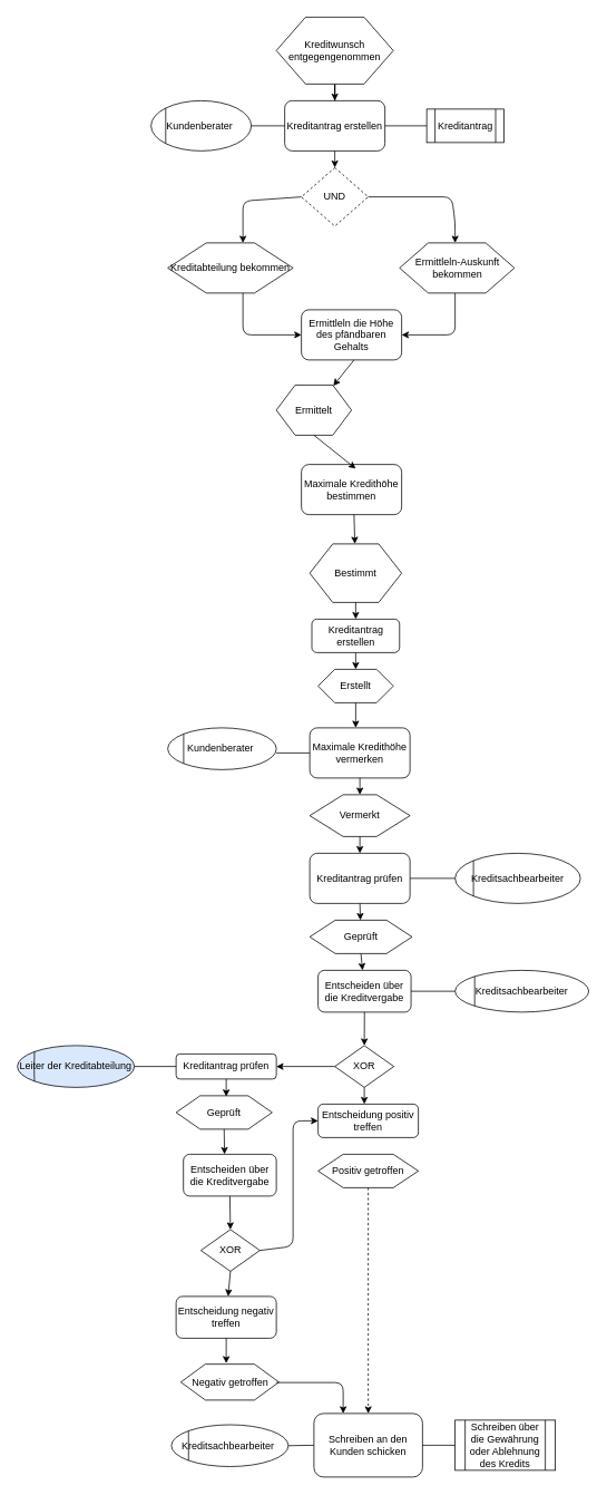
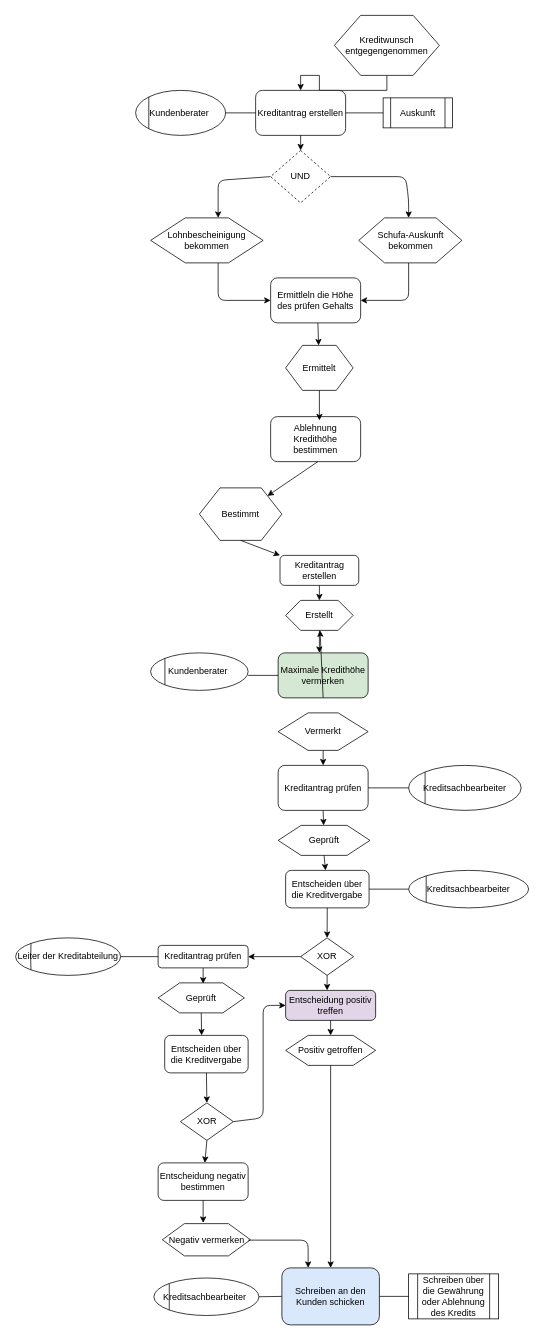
  <mxCell id="0" />
  <mxCell id="1" parent="0" />
  <mxCell id="2" value="" style="edgeStyle=orthogonalEdgeStyle;rounded=0;orthogonalLoop=1;jettySize=auto;html=1;" edge="1" parent="1" source="3" target="4"><mxGeometry relative="1" as="geometry" /></mxCell>
- <mxCell id="3" value="Kreditwunsch entgegengenommen" style="shape=hexagon;perimeter=hexagonPerimeter2;whiteSpace=wrap;html=1;" vertex="1" parent="1"><mxGeometry x="330" y="20" width="140" height="80" as="geometry" /></mxCell>
+ <mxCell id="3" value="Kreditwunsch entgegengenommen" style="shape=hexagon;perimeter=hexagonPerimeter2;whiteSpace=wrap;html=1;" vertex="1" parent="1"><mxGeometry x="445" y="20" width="140" height="80" as="geometry" /></mxCell>
  <mxCell id="4" value="Kreditantrag erstellen" style="rounded=1;whiteSpace=wrap;html=1;" vertex="1" parent="1"><mxGeometry x="340" y="120" width="120" height="60" as="geometry" /></mxCell>
  <mxCell id="5" value="UND" style="rhombus;whiteSpace=wrap;html=1;dashed=1;" vertex="1" parent="1"><mxGeometry x="360" y="200" width="80" height="70" as="geometry" /></mxCell>
  <mxCell id="6" value="" style="endArrow=classic;html=1;exitX=0.5;exitY=1;exitDx=0;exitDy=0;" edge="1" parent="1" source="4" target="5"><mxGeometry width="50" height="50" relative="1" as="geometry"><mxPoint x="410" y="190" as="sourcePoint" /><mxPoint x="490" y="280" as="targetPoint" /></mxGeometry></mxCell>
  <mxCell id="7" value="" style="endArrow=classic;html=1;exitX=1;exitY=0.5;exitDx=0;exitDy=0;entryX=0.5;entryY=0;entryDx=0;entryDy=0;" edge="1" parent="1" source="5"><mxGeometry width="50" height="50" relative="1" as="geometry"><mxPoint x="440" y="330" as="sourcePoint" /><mxPoint x="544" y="290" as="targetPoint" /><Array as="points"><mxPoint x="540" y="235" /><mxPoint x="544" y="265" /></Array></mxGeometry></mxCell>
- <mxCell id="8" value="Ermittleln die Höhe des pfändbaren Gehalts" style="rounded=1;whiteSpace=wrap;html=1;" vertex="1" parent="1"><mxGeometry x="360" y="370" width="120" height="60" as="geometry" /></mxCell>
+ <mxCell id="8" value="Ermittleln die Höhe des prüfen Gehalts" style="rounded=1;whiteSpace=wrap;html=1;" vertex="1" parent="1"><mxGeometry x="360" y="370" width="120" height="60" as="geometry" /></mxCell>
  <mxCell id="9" value="" style="endArrow=classic;html=1;exitX=0.5;exitY=1;exitDx=0;exitDy=0;entryX=1;entryY=0.5;entryDx=0;entryDy=0;" edge="1" parent="1" target="8"><mxGeometry width="50" height="50" relative="1" as="geometry"><mxPoint x="544" y="350" as="sourcePoint" /><mxPoint x="490" y="280" as="targetPoint" /><Array as="points"><mxPoint x="544" y="400" /></Array></mxGeometry></mxCell>
  <mxCell id="10" value="" style="endArrow=classic;html=1;exitX=0.5;exitY=1;exitDx=0;exitDy=0;entryX=0;entryY=0.5;entryDx=0;entryDy=0;" edge="1" parent="1" target="8"><mxGeometry width="50" height="50" relative="1" as="geometry"><mxPoint x="290" y="350" as="sourcePoint" /><mxPoint x="490" y="280" as="targetPoint" /><Array as="points"><mxPoint x="290" y="400" /></Array></mxGeometry></mxCell>
- <mxCell id="11" value="Maximale Kredithöhe bestimmen" style="rounded=1;whiteSpace=wrap;html=1;" vertex="1" parent="1"><mxGeometry x="360" y="555" width="120" height="60" as="geometry" /></mxCell>
- <mxCell id="12" value="Ermittelt" style="shape=hexagon;perimeter=hexagonPerimeter2;whiteSpace=wrap;html=1;size=0.25;" vertex="1" parent="1"><mxGeometry x="330" y="460" width="90" height="60" as="geometry" /></mxCell>
+ <mxCell id="11" value="Ablehnung Kredithöhe bestimmen" style="rounded=1;whiteSpace=wrap;html=1;" vertex="1" parent="1"><mxGeometry x="360" y="555" width="120" height="60" as="geometry" /></mxCell>
+ <mxCell id="12" value="Ermittelt" style="shape=hexagon;perimeter=hexagonPerimeter2;whiteSpace=wrap;html=1;size=0.25;" vertex="1" parent="1"><mxGeometry x="380" y="460" width="90" height="60" as="geometry" /></mxCell>
  <mxCell id="13" value="" style="endArrow=classic;html=1;" edge="1" parent="1" target="12"><mxGeometry width="50" height="50" relative="1" as="geometry"><mxPoint x="423" y="430" as="sourcePoint" /><mxPoint x="330" y="470" as="targetPoint" /></mxGeometry></mxCell>
  <mxCell id="14" value="" style="endArrow=classic;html=1;exitX=0.5;exitY=1;exitDx=0;exitDy=0;entryX=0.542;entryY=0.083;entryDx=0;entryDy=0;entryPerimeter=0;" edge="1" parent="1" source="12" target="11"><mxGeometry width="50" height="50" relative="1" as="geometry"><mxPoint x="440" y="520" as="sourcePoint" /><mxPoint x="425" y="550" as="targetPoint" /></mxGeometry></mxCell>
- <mxCell id="15" value="Bestimmt" style="shape=hexagon;perimeter=hexagonPerimeter2;whiteSpace=wrap;html=1;size=0.25;" vertex="1" parent="1"><mxGeometry x="370" y="650" width="110" height="70" as="geometry" /></mxCell>
+ <mxCell id="15" value="Bestimmt" style="shape=hexagon;perimeter=hexagonPerimeter2;whiteSpace=wrap;html=1;size=0.25;" vertex="1" parent="1"><mxGeometry x="265" y="650" width="110" height="70" as="geometry" /></mxCell>
  <mxCell id="16" value="" style="endArrow=classic;html=1;" edge="1" parent="1" target="15"><mxGeometry width="50" height="50" relative="1" as="geometry"><mxPoint x="423" y="615" as="sourcePoint" /><mxPoint x="490" y="630" as="targetPoint" /></mxGeometry></mxCell>
  <mxCell id="17" value="Kreditantrag erstellen" style="rounded=1;whiteSpace=wrap;html=1;" vertex="1" parent="1"><mxGeometry x="372.5" y="740" width="105" height="40" as="geometry" /></mxCell>
  <mxCell id="18" value="Erstellt" style="shape=hexagon;perimeter=hexagonPerimeter2;whiteSpace=wrap;html=1;size=0.222;" vertex="1" parent="1"><mxGeometry x="380" y="800" width="90" height="40" as="geometry" /></mxCell>
  <mxCell id="19" value="" style="endArrow=classic;html=1;exitX=0.5;exitY=1;exitDx=0;exitDy=0;" edge="1" parent="1" source="15" target="17"><mxGeometry width="50" height="50" relative="1" as="geometry"><mxPoint x="430" y="850" as="sourcePoint" /><mxPoint x="480" y="800" as="targetPoint" /></mxGeometry></mxCell>
  <mxCell id="20" value="" style="endArrow=classic;html=1;exitX=0.5;exitY=1;exitDx=0;exitDy=0;" edge="1" parent="1" source="17" target="18"><mxGeometry width="50" height="50" relative="1" as="geometry"><mxPoint x="430" y="850" as="sourcePoint" /><mxPoint x="480" y="800" as="targetPoint" /></mxGeometry></mxCell>
- <mxCell id="21" value="Maximale Kredithöhe vermerken" style="rounded=1;whiteSpace=wrap;html=1;" vertex="1" parent="1"><mxGeometry x="370" y="870" width="120" height="60" as="geometry" /></mxCell>
+ <mxCell id="21" value="Maximale Kredithöhe vermerken" style="rounded=1;whiteSpace=wrap;html=1;fillColor=#d5e8d4;" vertex="1" parent="1"><mxGeometry x="370" y="870" width="120" height="60" as="geometry" /></mxCell>
  <mxCell id="22" value="Vermerkt" style="shape=hexagon;perimeter=hexagonPerimeter2;whiteSpace=wrap;html=1;size=0.333;" vertex="1" parent="1"><mxGeometry x="370" y="950" width="120" height="50" as="geometry" /></mxCell>
  <mxCell id="23" value="" style="endArrow=classic;html=1;exitX=0.5;exitY=1;exitDx=0;exitDy=0;" edge="1" parent="1" source="18"><mxGeometry width="50" height="50" relative="1" as="geometry"><mxPoint x="440" y="900" as="sourcePoint" /><mxPoint x="425" y="870" as="targetPoint" /></mxGeometry></mxCell>
- <mxCell id="24" value="" style="endArrow=classic;html=1;exitX=0.5;exitY=1;exitDx=0;exitDy=0;entryX=0.5;entryY=0;entryDx=0;entryDy=0;" edge="1" parent="1" source="21" target="22"><mxGeometry width="50" height="50" relative="1" as="geometry"><mxPoint x="440" y="900" as="sourcePoint" /><mxPoint x="490" y="850" as="targetPoint" /></mxGeometry></mxCell>
+ <mxCell id="24" value="" style="endArrow=classic;html=1;exitX=0.5;exitY=1;exitDx=0;exitDy=0;" edge="1" parent="1" source="21" target="18"><mxGeometry width="50" height="50" relative="1" as="geometry"><mxPoint x="440" y="900" as="sourcePoint" /><mxPoint x="490" y="850" as="targetPoint" /></mxGeometry></mxCell>
  <mxCell id="25" value="Kreditantrag prüfen" style="rounded=1;whiteSpace=wrap;html=1;" vertex="1" parent="1"><mxGeometry x="370" y="1020" width="120" height="60" as="geometry" /></mxCell>
  <mxCell id="26" value="" style="endArrow=classic;html=1;entryX=0.5;entryY=0;entryDx=0;entryDy=0;" edge="1" parent="1" source="22" target="25"><mxGeometry width="50" height="50" relative="1" as="geometry"><mxPoint x="450" y="1130" as="sourcePoint" /><mxPoint x="500" y="1080" as="targetPoint" /></mxGeometry></mxCell>
  <mxCell id="27" value="Geprüft" style="shape=hexagon;perimeter=hexagonPerimeter2;whiteSpace=wrap;html=1;" vertex="1" parent="1"><mxGeometry x="370" y="1100" width="122.5" height="40" as="geometry" /></mxCell>
  <mxCell id="28" value="" style="endArrow=classic;html=1;exitX=0.5;exitY=1;exitDx=0;exitDy=0;" edge="1" parent="1" source="25" target="27"><mxGeometry width="50" height="50" relative="1" as="geometry"><mxPoint x="400" y="1140" as="sourcePoint" /><mxPoint x="450" y="1090" as="targetPoint" /></mxGeometry></mxCell>
  <mxCell id="29" value="" style="endArrow=classic;html=1;exitX=0.5;exitY=1;exitDx=0;exitDy=0;" edge="1" parent="1" source="27" target="30"><mxGeometry width="50" height="50" relative="1" as="geometry"><mxPoint x="400" y="1140" as="sourcePoint" /><mxPoint x="431" y="1170" as="targetPoint" /></mxGeometry></mxCell>
  <mxCell id="30" value="Entscheiden über die Kreditvergabe" style="rounded=1;whiteSpace=wrap;html=1;" vertex="1" parent="1"><mxGeometry x="380" y="1160" width="111.25" height="50" as="geometry" /></mxCell>
  <mxCell id="31" value="" style="endArrow=classic;html=1;entryX=0.5;entryY=0;entryDx=0;entryDy=0;" edge="1" parent="1" source="30" target="32"><mxGeometry width="50" height="50" relative="1" as="geometry"><mxPoint x="420" y="1210" as="sourcePoint" /><mxPoint x="460" y="1240" as="targetPoint" /></mxGeometry></mxCell>
  <mxCell id="32" value="XOR" style="rhombus;whiteSpace=wrap;html=1;" vertex="1" parent="1"><mxGeometry x="400" y="1250" width="70.63" height="50" as="geometry" /></mxCell>
  <mxCell id="33" value="" style="endArrow=classic;html=1;rounded=0;exitX=0.5;exitY=1;exitDx=0;exitDy=0;" edge="1" parent="1" source="32"><mxGeometry width="50" height="50" relative="1" as="geometry"><mxPoint x="440" y="1320" as="sourcePoint" /><mxPoint x="435.313" y="1320" as="targetPoint" /><Array as="points" /></mxGeometry></mxCell>
- <mxCell id="34" value="Entscheidung positiv treffen" style="rounded=1;whiteSpace=wrap;html=1;" vertex="1" parent="1"><mxGeometry x="380" y="1320" width="120" height="40" as="geometry" /></mxCell>
+ <mxCell id="34" value="Entscheidung positiv treffen" style="rounded=1;whiteSpace=wrap;html=1;fillColor=#e1d5e7;" vertex="1" parent="1"><mxGeometry x="380" y="1320" width="120" height="40" as="geometry" /></mxCell>
  <mxCell id="35" value="Positiv getroffen" style="shape=hexagon;perimeter=hexagonPerimeter2;whiteSpace=wrap;html=1;" vertex="1" parent="1"><mxGeometry x="380" y="1380" width="120" height="40" as="geometry" /></mxCell>
- <mxCell id="37" value="Schreiben an den Kunden schicken" style="rounded=1;whiteSpace=wrap;html=1;" vertex="1" parent="1"><mxGeometry x="375" y="1690" width="130" height="76" as="geometry" /></mxCell>
- <mxCell id="38" value="" style="endArrow=classic;html=1;entryX=0.5;entryY=0;entryDx=0;entryDy=0;dashed=1;" edge="1" parent="1" source="35" target="37"><mxGeometry width="50" height="50" relative="1" as="geometry"><mxPoint x="420" y="1580" as="sourcePoint" /><mxPoint x="470" y="1530" as="targetPoint" /></mxGeometry></mxCell>
+ <mxCell id="36" value="" style="endArrow=classic;html=1;exitX=0.5;exitY=1;exitDx=0;exitDy=0;" edge="1" parent="1" source="34" target="35"><mxGeometry width="50" height="50" relative="1" as="geometry"><mxPoint x="435" y="1370" as="sourcePoint" /><mxPoint x="470" y="1280" as="targetPoint" /></mxGeometry></mxCell>
+ <mxCell id="37" value="Schreiben an den Kunden schicken" style="rounded=1;whiteSpace=wrap;html=1;fillColor=#dae8fc;" vertex="1" parent="1"><mxGeometry x="375" y="1690" width="130" height="76" as="geometry" /></mxCell>
+ <mxCell id="38" value="" style="endArrow=classic;html=1;entryX=0.5;entryY=0;entryDx=0;entryDy=0;" edge="1" parent="1" source="35" target="37"><mxGeometry width="50" height="50" relative="1" as="geometry"><mxPoint x="420" y="1580" as="sourcePoint" /><mxPoint x="470" y="1530" as="targetPoint" /></mxGeometry></mxCell>
  <mxCell id="39" value="" style="endArrow=classic;html=1;exitX=0;exitY=0.5;exitDx=0;exitDy=0;entryX=0.5;entryY=0;entryDx=0;entryDy=0;" edge="1" parent="1" source="5"><mxGeometry width="50" height="50" relative="1" as="geometry"><mxPoint x="400" y="220" as="sourcePoint" /><mxPoint x="290" y="290" as="targetPoint" /><Array as="points"><mxPoint x="290" y="240" /></Array></mxGeometry></mxCell>
  <mxCell id="40" value="Schreiben über die Gewährung oder Ablehnung des Kredits" style="shape=process;whiteSpace=wrap;html=1;backgroundOutline=1;" vertex="1" parent="1"><mxGeometry x="544" y="1698" width="120" height="60" as="geometry" /></mxCell>
- <mxCell id="41" value="Kreditantrag" style="shape=process;whiteSpace=wrap;html=1;backgroundOutline=1;size=0.108;" vertex="1" parent="1"><mxGeometry x="510" y="130" width="92.5" height="40" as="geometry" /></mxCell>
+ <mxCell id="41" value="Auskunft" style="shape=process;whiteSpace=wrap;html=1;backgroundOutline=1;size=0.108;" vertex="1" parent="1"><mxGeometry x="510" y="130" width="92.5" height="40" as="geometry" /></mxCell>
  <mxCell id="42" value="" style="endArrow=none;html=1;exitX=1;exitY=0.5;exitDx=0;exitDy=0;" edge="1" parent="1" source="4"><mxGeometry width="50" height="50" relative="1" as="geometry"><mxPoint x="510" y="250" as="sourcePoint" /><mxPoint x="510" y="150" as="targetPoint" /><Array as="points" /></mxGeometry></mxCell>
- <mxCell id="43" value="Kreditabteilung bekommen" style="shape=hexagon;perimeter=hexagonPerimeter2;whiteSpace=wrap;html=1;size=0.308;" vertex="1" parent="1"><mxGeometry x="200" y="290" width="150" height="60" as="geometry" /></mxCell>
- <mxCell id="44" value="Ermittleln-Auskunft bekommen" style="shape=hexagon;perimeter=hexagonPerimeter2;whiteSpace=wrap;html=1;" vertex="1" parent="1"><mxGeometry x="477.5" y="290" width="137.5" height="60" as="geometry" /></mxCell>
+ <mxCell id="43" value="Lohnbescheinigung bekommen" style="shape=hexagon;perimeter=hexagonPerimeter2;whiteSpace=wrap;html=1;size=0.308;" vertex="1" parent="1"><mxGeometry x="200" y="290" width="150" height="60" as="geometry" /></mxCell>
+ <mxCell id="44" value="Schufa-Auskunft bekommen" style="shape=hexagon;perimeter=hexagonPerimeter2;whiteSpace=wrap;html=1;" vertex="1" parent="1"><mxGeometry x="477.5" y="290" width="137.5" height="60" as="geometry" /></mxCell>
  <mxCell id="45" value="Kundenberater&amp;nbsp;" style="ellipse;whiteSpace=wrap;html=1;shadow=0;" vertex="1" parent="1"><mxGeometry x="180" y="120" width="120" height="60" as="geometry" /></mxCell>
  <mxCell id="46" value="" style="endArrow=none;html=1;exitX=1;exitY=0.5;exitDx=0;exitDy=0;" edge="1" parent="1" source="45" target="4"><mxGeometry width="50" height="50" relative="1" as="geometry"><mxPoint x="350" y="230" as="sourcePoint" /><mxPoint x="400" y="180" as="targetPoint" /></mxGeometry></mxCell>
  <mxCell id="47" value="" style="endArrow=none;html=1;entryX=0;entryY=0;entryDx=0;entryDy=0;exitX=0;exitY=1;exitDx=0;exitDy=0;" edge="1" parent="1" source="45" target="45"><mxGeometry width="50" height="50" relative="1" as="geometry"><mxPoint x="220" y="190" as="sourcePoint" /><mxPoint x="400" y="180" as="targetPoint" /><Array as="points" /></mxGeometry></mxCell>
  <mxCell id="48" value="Kundenberater&amp;nbsp;" style="ellipse;whiteSpace=wrap;html=1;shadow=0;" vertex="1" parent="1"><mxGeometry x="200" y="870" width="130" height="50" as="geometry" /></mxCell>
  <mxCell id="49" value="" style="endArrow=none;html=1;exitX=0;exitY=1;exitDx=0;exitDy=0;entryX=0;entryY=0;entryDx=0;entryDy=0;" edge="1" parent="1" source="48" target="48"><mxGeometry width="50" height="50" relative="1" as="geometry"><mxPoint x="330" y="840" as="sourcePoint" /><mxPoint x="380" y="790" as="targetPoint" /></mxGeometry></mxCell>
  <mxCell id="50" value="" style="endArrow=none;html=1;entryX=0;entryY=0.5;entryDx=0;entryDy=0;" edge="1" parent="1" target="21"><mxGeometry width="50" height="50" relative="1" as="geometry"><mxPoint x="330" y="900" as="sourcePoint" /><mxPoint x="380" y="790" as="targetPoint" /></mxGeometry></mxCell>
  <mxCell id="51" value="Kreditsachbearbeiter" style="ellipse;whiteSpace=wrap;html=1;shadow=0;" vertex="1" parent="1"><mxGeometry x="544" y="1020" width="150" height="60" as="geometry" /></mxCell>
  <mxCell id="52" value="" style="endArrow=none;html=1;entryX=0;entryY=0.5;entryDx=0;entryDy=0;" edge="1" parent="1" source="25" target="51"><mxGeometry width="50" height="50" relative="1" as="geometry"><mxPoint x="350" y="1150" as="sourcePoint" /><mxPoint x="400" y="1100" as="targetPoint" /></mxGeometry></mxCell>
  <mxCell id="53" value="" style="endArrow=none;html=1;exitX=0;exitY=1;exitDx=0;exitDy=0;entryX=0;entryY=0;entryDx=0;entryDy=0;" edge="1" parent="1" source="51" target="51"><mxGeometry width="50" height="50" relative="1" as="geometry"><mxPoint x="540" y="1090" as="sourcePoint" /><mxPoint x="540" y="1060" as="targetPoint" /><Array as="points" /></mxGeometry></mxCell>
  <mxCell id="54" value="Kreditsachbearbeiter" style="ellipse;whiteSpace=wrap;html=1;shadow=0;" vertex="1" parent="1"><mxGeometry x="544" y="1160" width="160" height="50" as="geometry" /></mxCell>
  <mxCell id="55" value="" style="endArrow=none;html=1;exitX=1;exitY=0.5;exitDx=0;exitDy=0;entryX=0;entryY=0.5;entryDx=0;entryDy=0;" edge="1" parent="1" source="30" target="54"><mxGeometry width="50" height="50" relative="1" as="geometry"><mxPoint x="350" y="1150" as="sourcePoint" /><mxPoint x="400" y="1100" as="targetPoint" /></mxGeometry></mxCell>
  <mxCell id="56" value="" style="endArrow=none;html=1;exitX=0;exitY=1;exitDx=0;exitDy=0;entryX=0;entryY=0;entryDx=0;entryDy=0;" edge="1" parent="1" source="54" target="54"><mxGeometry width="50" height="50" relative="1" as="geometry"><mxPoint x="350" y="1150" as="sourcePoint" /><mxPoint x="567" y="1170" as="targetPoint" /></mxGeometry></mxCell>
  <mxCell id="57" value="Kreditsachbearbeiter&amp;nbsp;" style="ellipse;whiteSpace=wrap;html=1;shadow=0;" vertex="1" parent="1"><mxGeometry x="204.37" y="1703.5" width="140" height="50" as="geometry" /></mxCell>
  <mxCell id="58" value="" style="endArrow=none;html=1;exitX=1;exitY=0.5;exitDx=0;exitDy=0;entryX=0;entryY=0.5;entryDx=0;entryDy=0;" edge="1" parent="1" source="57" target="37"><mxGeometry width="50" height="50" relative="1" as="geometry"><mxPoint x="360" y="1470" as="sourcePoint" /><mxPoint x="410" y="1420" as="targetPoint" /></mxGeometry></mxCell>
  <mxCell id="59" value="" style="endArrow=none;html=1;exitX=0;exitY=1;exitDx=0;exitDy=0;entryX=0;entryY=0;entryDx=0;entryDy=0;" edge="1" parent="1" source="57" target="57"><mxGeometry width="50" height="50" relative="1" as="geometry"><mxPoint x="360" y="1470" as="sourcePoint" /><mxPoint x="410" y="1420" as="targetPoint" /></mxGeometry></mxCell>
  <mxCell id="60" value="Kreditantrag prüfen" style="rounded=1;whiteSpace=wrap;html=1;" vertex="1" parent="1"><mxGeometry x="210" y="1260" width="120" height="30" as="geometry" /></mxCell>
  <mxCell id="61" value="" style="endArrow=none;html=1;entryX=0;entryY=0.5;entryDx=0;entryDy=0;" edge="1" parent="1" target="60"><mxGeometry width="50" height="50" relative="1" as="geometry"><mxPoint x="150" y="1275" as="sourcePoint" /><mxPoint x="200" y="1270" as="targetPoint" /></mxGeometry></mxCell>
  <mxCell id="62" value="" style="endArrow=classic;html=1;exitX=0;exitY=0.5;exitDx=0;exitDy=0;" edge="1" parent="1" source="32"><mxGeometry width="50" height="50" relative="1" as="geometry"><mxPoint x="370" y="1270" as="sourcePoint" /><mxPoint x="330" y="1275" as="targetPoint" /></mxGeometry></mxCell>
- <mxCell id="63" value="Leiter der Kreditabteilung" style="ellipse;whiteSpace=wrap;html=1;shadow=0;fillColor=#dae8fc;" vertex="1" parent="1"><mxGeometry x="20" y="1250" width="140" height="50" as="geometry" /></mxCell>
+ <mxCell id="63" value="Leiter der Kreditabteilung" style="ellipse;whiteSpace=wrap;html=1;shadow=0;" vertex="1" parent="1"><mxGeometry x="20" y="1250" width="140" height="50" as="geometry" /></mxCell>
  <mxCell id="64" value="" style="endArrow=none;html=1;entryX=0;entryY=0;entryDx=0;entryDy=0;exitX=0;exitY=1;exitDx=0;exitDy=0;" edge="1" parent="1" source="63" target="63"><mxGeometry width="50" height="50" relative="1" as="geometry"><mxPoint x="320" y="1270" as="sourcePoint" /><mxPoint x="370" y="1220" as="targetPoint" /><Array as="points"><mxPoint x="40" y="1280" /></Array></mxGeometry></mxCell>
  <mxCell id="65" value="" style="endArrow=classic;html=1;exitX=0.5;exitY=1;exitDx=0;exitDy=0;" edge="1" parent="1" source="60"><mxGeometry width="50" height="50" relative="1" as="geometry"><mxPoint x="320" y="1270" as="sourcePoint" /><mxPoint x="270" y="1311" as="targetPoint" /></mxGeometry></mxCell>
  <mxCell id="66" value="Geprüft" style="shape=hexagon;perimeter=hexagonPerimeter2;whiteSpace=wrap;html=1;shadow=0;size=0.25;" vertex="1" parent="1"><mxGeometry x="210" y="1310" width="115" height="40" as="geometry" /></mxCell>
  <mxCell id="67" value="" style="endArrow=classic;html=1;exitX=0.5;exitY=1;exitDx=0;exitDy=0;" edge="1" parent="1" source="66"><mxGeometry width="50" height="50" relative="1" as="geometry"><mxPoint x="320" y="1270" as="sourcePoint" /><mxPoint x="268" y="1380" as="targetPoint" /></mxGeometry></mxCell>
  <mxCell id="68" value="Entscheiden über die Kreditvergabe" style="rounded=1;whiteSpace=wrap;html=1;" vertex="1" parent="1"><mxGeometry x="218.75" y="1380" width="111.25" height="50" as="geometry" /></mxCell>
  <mxCell id="69" value="" style="endArrow=none;html=1;exitX=1;exitY=0.5;exitDx=0;exitDy=0;entryX=0;entryY=0.5;entryDx=0;entryDy=0;" edge="1" parent="1" source="37" target="40"><mxGeometry width="50" height="50" relative="1" as="geometry"><mxPoint x="310" y="1440" as="sourcePoint" /><mxPoint x="360" y="1390" as="targetPoint" /></mxGeometry></mxCell>
  <mxCell id="70" value="XOR" style="rhombus;whiteSpace=wrap;html=1;" vertex="1" parent="1"><mxGeometry x="239.68" y="1470" width="70.63" height="50" as="geometry" /></mxCell>
  <mxCell id="71" value="" style="endArrow=classic;html=1;exitX=0.5;exitY=1;exitDx=0;exitDy=0;entryX=0.5;entryY=0;entryDx=0;entryDy=0;" edge="1" parent="1" source="68" target="70"><mxGeometry width="50" height="50" relative="1" as="geometry"><mxPoint x="310" y="1540" as="sourcePoint" /><mxPoint x="360" y="1490" as="targetPoint" /></mxGeometry></mxCell>
  <mxCell id="72" value="" style="endArrow=classic;html=1;exitX=1;exitY=0.5;exitDx=0;exitDy=0;entryX=0;entryY=0.5;entryDx=0;entryDy=0;" edge="1" parent="1" source="70" target="34"><mxGeometry width="50" height="50" relative="1" as="geometry"><mxPoint x="310" y="1540" as="sourcePoint" /><mxPoint x="360" y="1490" as="targetPoint" /><Array as="points"><mxPoint x="350" y="1490" /><mxPoint x="350" y="1340" /></Array></mxGeometry></mxCell>
  <mxCell id="73" value="" style="endArrow=classic;html=1;exitX=0.5;exitY=1;exitDx=0;exitDy=0;" edge="1" parent="1" source="74"><mxGeometry width="50" height="50" relative="1" as="geometry"><mxPoint x="310" y="1540" as="sourcePoint" /><mxPoint x="270" y="1560" as="targetPoint" /></mxGeometry></mxCell>
- <mxCell id="74" value="Entscheidung negativ treffen" style="rounded=1;whiteSpace=wrap;html=1;shadow=0;" vertex="1" parent="1"><mxGeometry x="210" y="1550" width="120" height="50" as="geometry" /></mxCell>
+ <mxCell id="74" value="Entscheidung negativ bestimmen" style="rounded=1;whiteSpace=wrap;html=1;shadow=0;" vertex="1" parent="1"><mxGeometry x="210" y="1550" width="120" height="50" as="geometry" /></mxCell>
  <mxCell id="75" value="" style="endArrow=classic;html=1;exitX=0.5;exitY=1;exitDx=0;exitDy=0;" edge="1" parent="1" source="70" target="74"><mxGeometry width="50" height="50" relative="1" as="geometry"><mxPoint x="274.995" y="1520" as="sourcePoint" /><mxPoint x="270" y="1560" as="targetPoint" /></mxGeometry></mxCell>
- <mxCell id="76" value="Negativ getroffen" style="shape=hexagon;perimeter=hexagonPerimeter2;whiteSpace=wrap;html=1;shadow=0;" vertex="1" parent="1"><mxGeometry x="215.62" y="1631" width="117.5" height="43" as="geometry" /></mxCell>
+ <mxCell id="76" value="Negativ vermerken" style="shape=hexagon;perimeter=hexagonPerimeter2;whiteSpace=wrap;html=1;shadow=0;" vertex="1" parent="1"><mxGeometry x="215.62" y="1631" width="117.5" height="43" as="geometry" /></mxCell>
  <mxCell id="77" value="" style="endArrow=classic;html=1;exitX=0.5;exitY=1;exitDx=0;exitDy=0;" edge="1" parent="1" source="74"><mxGeometry width="50" height="50" relative="1" as="geometry"><mxPoint x="270" y="1610" as="sourcePoint" /><mxPoint x="270" y="1630" as="targetPoint" /></mxGeometry></mxCell>
  <mxCell id="78" value="" style="endArrow=classic;html=1;" edge="1" parent="1"><mxGeometry width="50" height="50" relative="1" as="geometry"><mxPoint x="330" y="1653" as="sourcePoint" /><mxPoint x="410" y="1690" as="targetPoint" /><Array as="points"><mxPoint x="410" y="1653" /></Array></mxGeometry></mxCell>
